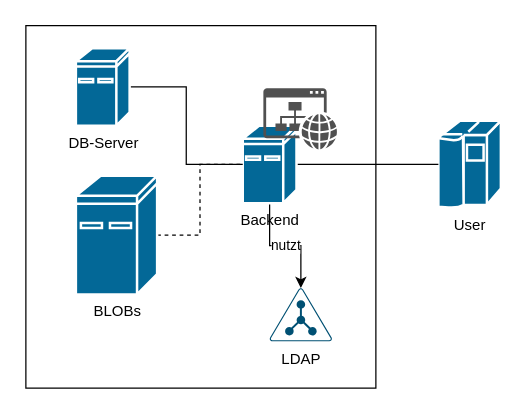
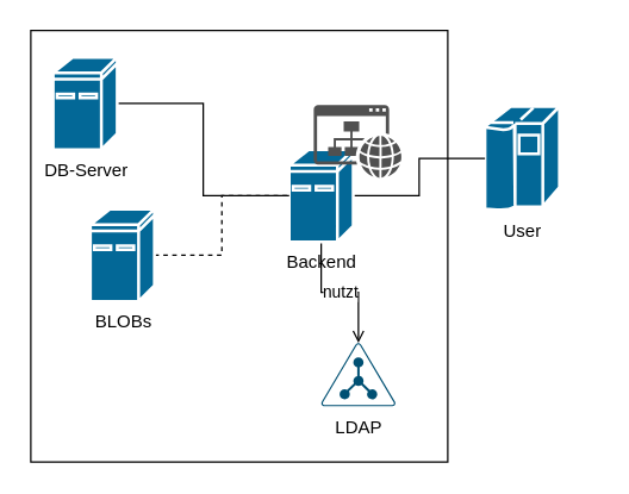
  <mxCell id="0" />
  <mxCell id="1" parent="0" />
  <mxCell id="2" value="" style="rounded=0;whiteSpace=wrap;html=1;" vertex="1" parent="1"><mxGeometry x="20" y="20" width="280" height="290" as="geometry" /></mxCell>
  <mxCell id="3" value="LDAP" style="points=[[0.5,0,0],[0.765,0.48,0],[0.99,0.98,0],[0.5,1,0],[0.01,0.98,0],[0.235,0.48,0]];verticalLabelPosition=bottom;sketch=0;html=1;verticalAlign=top;aspect=fixed;align=center;pointerEvents=1;shape=mxgraph.cisco19.ldap;fillColor=#005073;strokeColor=none;" vertex="1" parent="1"><mxGeometry x="215" y="230" width="50" height="42.5" as="geometry" /></mxCell>
- <mxCell id="4" value="User" style="shape=mxgraph.cisco.computers_and_peripherals.ibm_mainframe;sketch=0;html=1;pointerEvents=1;dashed=0;fillColor=#036897;strokeColor=#ffffff;strokeWidth=2;verticalLabelPosition=bottom;verticalAlign=top;align=center;outlineConnect=0;" vertex="1" parent="1"><mxGeometry x="350" y="96" width="50" height="70" as="geometry" /></mxCell>
- <mxCell id="5" value="&lt;div&gt;nutzt&lt;/div&gt;" style="edgeStyle=orthogonalEdgeStyle;rounded=0;orthogonalLoop=1;jettySize=auto;html=1;exitX=0.5;exitY=1;exitDx=0;exitDy=0;exitPerimeter=0;entryX=0.5;entryY=0;entryDx=0;entryDy=0;entryPerimeter=0;" edge="1" parent="1" source="7" target="3"><mxGeometry relative="1" as="geometry" /></mxCell>
+ <mxCell id="4" value="User" style="shape=mxgraph.cisco.computers_and_peripherals.ibm_mainframe;sketch=0;html=1;pointerEvents=1;dashed=0;fillColor=#036897;strokeColor=#ffffff;strokeWidth=2;verticalLabelPosition=bottom;verticalAlign=top;align=center;outlineConnect=0;" vertex="1" parent="1"><mxGeometry x="325" y="71" width="50" height="70" as="geometry" /></mxCell>
+ <mxCell id="5" value="&lt;div&gt;nutzt&lt;/div&gt;" style="edgeStyle=orthogonalEdgeStyle;rounded=0;orthogonalLoop=1;jettySize=auto;html=1;exitX=0.5;exitY=1;exitDx=0;exitDy=0;exitPerimeter=0;entryX=0.5;entryY=0;entryDx=0;entryDy=0;entryPerimeter=0;endArrow=open;" edge="1" parent="1" source="7" target="3"><mxGeometry relative="1" as="geometry" /></mxCell>
  <mxCell id="6" style="edgeStyle=orthogonalEdgeStyle;rounded=0;orthogonalLoop=1;jettySize=auto;html=1;exitX=1;exitY=0.5;exitDx=0;exitDy=0;exitPerimeter=0;entryX=0;entryY=0.5;entryDx=0;entryDy=0;entryPerimeter=0;endArrow=none;endFill=0;" edge="1" parent="1" source="7" target="4"><mxGeometry relative="1" as="geometry" /></mxCell>
  <mxCell id="7" value="Backend" style="shape=mxgraph.cisco.computers_and_peripherals.ibm_mini_as400;sketch=0;html=1;pointerEvents=1;dashed=0;fillColor=#036897;strokeColor=#ffffff;strokeWidth=2;verticalLabelPosition=bottom;verticalAlign=top;align=center;outlineConnect=0;" vertex="1" parent="1"><mxGeometry x="193.5" y="100" width="43" height="62" as="geometry" /></mxCell>
  <mxCell id="8" style="edgeStyle=orthogonalEdgeStyle;rounded=0;orthogonalLoop=1;jettySize=auto;html=1;exitX=1;exitY=0.5;exitDx=0;exitDy=0;exitPerimeter=0;entryX=0;entryY=0.5;entryDx=0;entryDy=0;entryPerimeter=0;endArrow=none;endFill=0;" edge="1" parent="1" source="9" target="7"><mxGeometry relative="1" as="geometry" /></mxCell>
- <mxCell id="9" value="DB-Server" style="shape=mxgraph.cisco.computers_and_peripherals.ibm_mini_as400;sketch=0;html=1;pointerEvents=1;dashed=0;fillColor=#036897;strokeColor=#ffffff;strokeWidth=2;verticalLabelPosition=bottom;verticalAlign=top;align=center;outlineConnect=0;" vertex="1" parent="1"><mxGeometry x="60" y="38" width="43" height="62" as="geometry" /></mxCell>
+ <mxCell id="9" value="DB-Server" style="shape=mxgraph.cisco.computers_and_peripherals.ibm_mini_as400;sketch=0;html=1;pointerEvents=1;dashed=0;fillColor=#036897;strokeColor=#ffffff;strokeWidth=2;verticalLabelPosition=bottom;verticalAlign=top;align=center;outlineConnect=0;" vertex="1" parent="1"><mxGeometry x="35" y="38" width="43" height="62" as="geometry" /></mxCell>
  <mxCell id="10" style="edgeStyle=orthogonalEdgeStyle;rounded=0;orthogonalLoop=1;jettySize=auto;html=1;exitX=1;exitY=0.5;exitDx=0;exitDy=0;exitPerimeter=0;entryX=0;entryY=0.5;entryDx=0;entryDy=0;entryPerimeter=0;endArrow=none;endFill=0;dashed=1;" edge="1" parent="1" source="11" target="7"><mxGeometry relative="1" as="geometry" /></mxCell>
- <mxCell id="11" value="BLOBs" style="shape=mxgraph.cisco.computers_and_peripherals.ibm_mini_as400;sketch=0;html=1;pointerEvents=1;dashed=0;fillColor=#036897;strokeColor=#ffffff;strokeWidth=2;verticalLabelPosition=bottom;verticalAlign=top;align=center;outlineConnect=0;" vertex="1" parent="1"><mxGeometry x="60" y="140" width="65" height="95" as="geometry" /></mxCell>
+ <mxCell id="11" value="BLOBs" style="shape=mxgraph.cisco.computers_and_peripherals.ibm_mini_as400;sketch=0;html=1;pointerEvents=1;dashed=0;fillColor=#036897;strokeColor=#ffffff;strokeWidth=2;verticalLabelPosition=bottom;verticalAlign=top;align=center;outlineConnect=0;" vertex="1" parent="1"><mxGeometry x="60" y="140" width="43" height="62" as="geometry" /></mxCell>
  <mxCell id="12" value="" style="sketch=0;pointerEvents=1;shadow=0;dashed=0;html=1;strokeColor=none;fillColor=#505050;labelPosition=center;verticalLabelPosition=bottom;verticalAlign=top;outlineConnect=0;align=center;shape=mxgraph.office.concepts.website;" vertex="1" parent="1"><mxGeometry x="210" y="70" width="59" height="49" as="geometry" /></mxCell>
